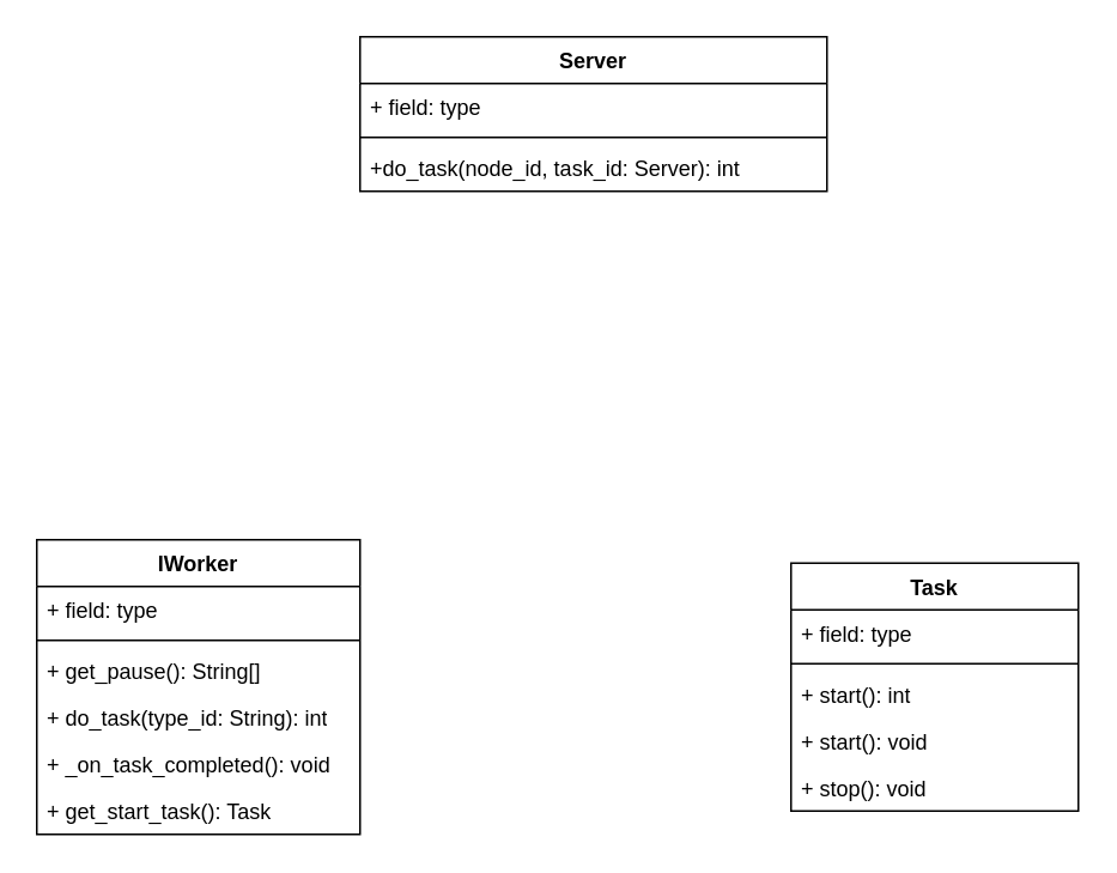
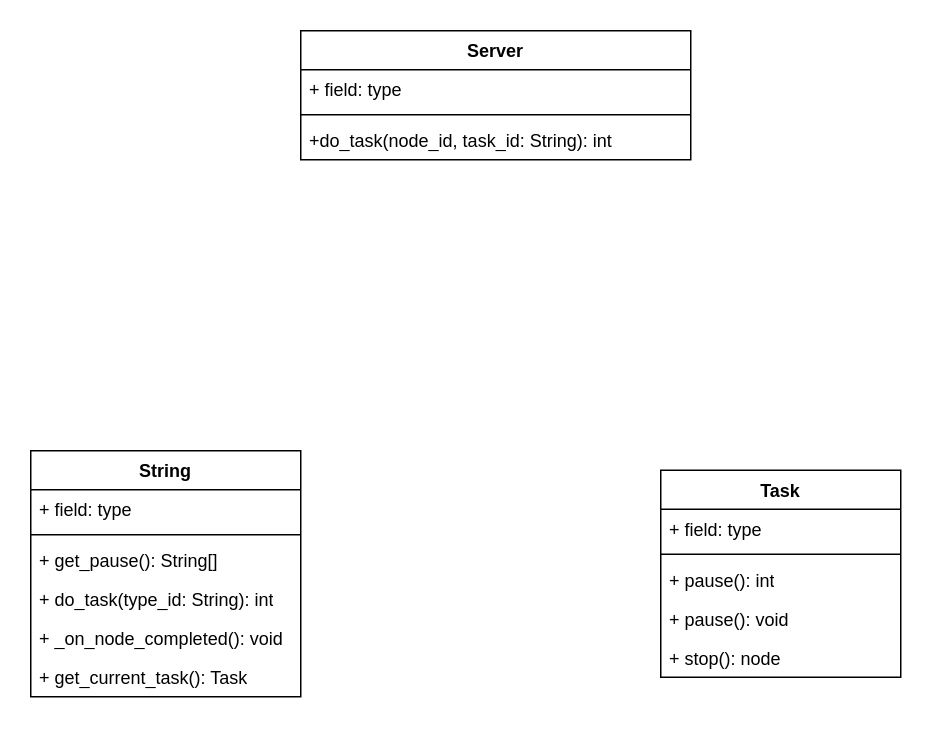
  <mxCell id="0" />
  <mxCell id="1" parent="0" />
- <mxCell id="2" value="IWorker" style="swimlane;fontStyle=1;align=center;verticalAlign=top;childLayout=stackLayout;horizontal=1;startSize=26;horizontalStack=0;resizeParent=1;resizeParentMax=0;resizeLast=0;collapsible=1;marginBottom=0;whiteSpace=wrap;html=1;" parent="1" vertex="1"><mxGeometry x="20" y="300" width="180" height="164" as="geometry" /></mxCell>
+ <mxCell id="2" value="String" style="swimlane;fontStyle=1;align=center;verticalAlign=top;childLayout=stackLayout;horizontal=1;startSize=26;horizontalStack=0;resizeParent=1;resizeParentMax=0;resizeLast=0;collapsible=1;marginBottom=0;whiteSpace=wrap;html=1;" parent="1" vertex="1"><mxGeometry x="20" y="300" width="180" height="164" as="geometry" /></mxCell>
  <mxCell id="3" value="+ field: type" style="text;strokeColor=none;fillColor=none;align=left;verticalAlign=top;spacingLeft=4;spacingRight=4;overflow=hidden;rotatable=0;points=[[0,0.5],[1,0.5]];portConstraint=eastwest;whiteSpace=wrap;html=1;" parent="2" vertex="1"><mxGeometry y="26" width="180" height="26" as="geometry" /></mxCell>
  <mxCell id="4" value="" style="line;strokeWidth=1;fillColor=none;align=left;verticalAlign=middle;spacingTop=-1;spacingLeft=3;spacingRight=3;rotatable=0;labelPosition=right;points=[];portConstraint=eastwest;strokeColor=inherit;" parent="2" vertex="1"><mxGeometry y="52" width="180" height="8" as="geometry" /></mxCell>
  <mxCell id="5" value="+ get_pause(): String[]" style="text;strokeColor=none;fillColor=none;align=left;verticalAlign=top;spacingLeft=4;spacingRight=4;overflow=hidden;rotatable=0;points=[[0,0.5],[1,0.5]];portConstraint=eastwest;whiteSpace=wrap;html=1;" parent="2" vertex="1"><mxGeometry y="60" width="180" height="26" as="geometry" /></mxCell>
  <mxCell id="6" value="+ do_task(type_id: String): int" style="text;strokeColor=none;fillColor=none;align=left;verticalAlign=top;spacingLeft=4;spacingRight=4;overflow=hidden;rotatable=0;points=[[0,0.5],[1,0.5]];portConstraint=eastwest;whiteSpace=wrap;html=1;" parent="2" vertex="1"><mxGeometry y="86" width="180" height="26" as="geometry" /></mxCell>
- <mxCell id="7" value="+ _on_task_completed(): void" style="text;strokeColor=none;fillColor=none;align=left;verticalAlign=top;spacingLeft=4;spacingRight=4;overflow=hidden;rotatable=0;points=[[0,0.5],[1,0.5]];portConstraint=eastwest;whiteSpace=wrap;html=1;" parent="2" vertex="1"><mxGeometry y="112" width="180" height="26" as="geometry" /></mxCell>
- <mxCell id="8" value="+ get_start_task(): Task" style="text;strokeColor=none;fillColor=none;align=left;verticalAlign=top;spacingLeft=4;spacingRight=4;overflow=hidden;rotatable=0;points=[[0,0.5],[1,0.5]];portConstraint=eastwest;whiteSpace=wrap;html=1;" parent="2" vertex="1"><mxGeometry y="138" width="180" height="26" as="geometry" /></mxCell>
+ <mxCell id="7" value="+ _on_node_completed(): void" style="text;strokeColor=none;fillColor=none;align=left;verticalAlign=top;spacingLeft=4;spacingRight=4;overflow=hidden;rotatable=0;points=[[0,0.5],[1,0.5]];portConstraint=eastwest;whiteSpace=wrap;html=1;" parent="2" vertex="1"><mxGeometry y="112" width="180" height="26" as="geometry" /></mxCell>
+ <mxCell id="8" value="+ get_current_task(): Task" style="text;strokeColor=none;fillColor=none;align=left;verticalAlign=top;spacingLeft=4;spacingRight=4;overflow=hidden;rotatable=0;points=[[0,0.5],[1,0.5]];portConstraint=eastwest;whiteSpace=wrap;html=1;" parent="2" vertex="1"><mxGeometry y="138" width="180" height="26" as="geometry" /></mxCell>
  <mxCell id="9" value="Task" style="swimlane;fontStyle=1;align=center;verticalAlign=top;childLayout=stackLayout;horizontal=1;startSize=26;horizontalStack=0;resizeParent=1;resizeParentMax=0;resizeLast=0;collapsible=1;marginBottom=0;whiteSpace=wrap;html=1;" parent="1" vertex="1"><mxGeometry x="440" y="313" width="160" height="138" as="geometry" /></mxCell>
  <mxCell id="10" value="+ field: type" style="text;strokeColor=none;fillColor=none;align=left;verticalAlign=top;spacingLeft=4;spacingRight=4;overflow=hidden;rotatable=0;points=[[0,0.5],[1,0.5]];portConstraint=eastwest;whiteSpace=wrap;html=1;" parent="9" vertex="1"><mxGeometry y="26" width="160" height="26" as="geometry" /></mxCell>
  <mxCell id="11" value="" style="line;strokeWidth=1;fillColor=none;align=left;verticalAlign=middle;spacingTop=-1;spacingLeft=3;spacingRight=3;rotatable=0;labelPosition=right;points=[];portConstraint=eastwest;strokeColor=inherit;" parent="9" vertex="1"><mxGeometry y="52" width="160" height="8" as="geometry" /></mxCell>
- <mxCell id="12" value="+ start(): int" style="text;strokeColor=none;fillColor=none;align=left;verticalAlign=top;spacingLeft=4;spacingRight=4;overflow=hidden;rotatable=0;points=[[0,0.5],[1,0.5]];portConstraint=eastwest;whiteSpace=wrap;html=1;" parent="9" vertex="1"><mxGeometry y="60" width="160" height="26" as="geometry" /></mxCell>
- <mxCell id="13" value="+ start(): void" style="text;strokeColor=none;fillColor=none;align=left;verticalAlign=top;spacingLeft=4;spacingRight=4;overflow=hidden;rotatable=0;points=[[0,0.5],[1,0.5]];portConstraint=eastwest;whiteSpace=wrap;html=1;" parent="9" vertex="1"><mxGeometry y="86" width="160" height="26" as="geometry" /></mxCell>
- <mxCell id="14" value="+ stop(): void" style="text;strokeColor=none;fillColor=none;align=left;verticalAlign=top;spacingLeft=4;spacingRight=4;overflow=hidden;rotatable=0;points=[[0,0.5],[1,0.5]];portConstraint=eastwest;whiteSpace=wrap;html=1;" parent="9" vertex="1"><mxGeometry y="112" width="160" height="26" as="geometry" /></mxCell>
+ <mxCell id="12" value="+ pause(): int" style="text;strokeColor=none;fillColor=none;align=left;verticalAlign=top;spacingLeft=4;spacingRight=4;overflow=hidden;rotatable=0;points=[[0,0.5],[1,0.5]];portConstraint=eastwest;whiteSpace=wrap;html=1;" parent="9" vertex="1"><mxGeometry y="60" width="160" height="26" as="geometry" /></mxCell>
+ <mxCell id="13" value="+ pause(): void" style="text;strokeColor=none;fillColor=none;align=left;verticalAlign=top;spacingLeft=4;spacingRight=4;overflow=hidden;rotatable=0;points=[[0,0.5],[1,0.5]];portConstraint=eastwest;whiteSpace=wrap;html=1;" parent="9" vertex="1"><mxGeometry y="86" width="160" height="26" as="geometry" /></mxCell>
+ <mxCell id="14" value="+ stop(): node" style="text;strokeColor=none;fillColor=none;align=left;verticalAlign=top;spacingLeft=4;spacingRight=4;overflow=hidden;rotatable=0;points=[[0,0.5],[1,0.5]];portConstraint=eastwest;whiteSpace=wrap;html=1;" parent="9" vertex="1"><mxGeometry y="112" width="160" height="26" as="geometry" /></mxCell>
  <mxCell id="15" value="Server" style="swimlane;fontStyle=1;align=center;verticalAlign=top;childLayout=stackLayout;horizontal=1;startSize=26;horizontalStack=0;resizeParent=1;resizeParentMax=0;resizeLast=0;collapsible=1;marginBottom=0;whiteSpace=wrap;html=1;" parent="1" vertex="1"><mxGeometry x="200" y="20" width="260" height="86" as="geometry" /></mxCell>
  <mxCell id="16" value="+ field: type" style="text;strokeColor=none;fillColor=none;align=left;verticalAlign=top;spacingLeft=4;spacingRight=4;overflow=hidden;rotatable=0;points=[[0,0.5],[1,0.5]];portConstraint=eastwest;whiteSpace=wrap;html=1;" parent="15" vertex="1"><mxGeometry y="26" width="260" height="26" as="geometry" /></mxCell>
  <mxCell id="17" value="" style="line;strokeWidth=1;fillColor=none;align=left;verticalAlign=middle;spacingTop=-1;spacingLeft=3;spacingRight=3;rotatable=0;labelPosition=right;points=[];portConstraint=eastwest;strokeColor=inherit;" parent="15" vertex="1"><mxGeometry y="52" width="260" height="8" as="geometry" /></mxCell>
- <mxCell id="18" value="+do_task(node_id, task_id: Server): int" style="text;strokeColor=none;fillColor=none;align=left;verticalAlign=top;spacingLeft=4;spacingRight=4;overflow=hidden;rotatable=0;points=[[0,0.5],[1,0.5]];portConstraint=eastwest;whiteSpace=wrap;html=1;" parent="15" vertex="1"><mxGeometry y="60" width="260" height="26" as="geometry" /></mxCell>
+ <mxCell id="18" value="+do_task(node_id, task_id: String): int" style="text;strokeColor=none;fillColor=none;align=left;verticalAlign=top;spacingLeft=4;spacingRight=4;overflow=hidden;rotatable=0;points=[[0,0.5],[1,0.5]];portConstraint=eastwest;whiteSpace=wrap;html=1;" parent="15" vertex="1"><mxGeometry y="60" width="260" height="26" as="geometry" /></mxCell>
